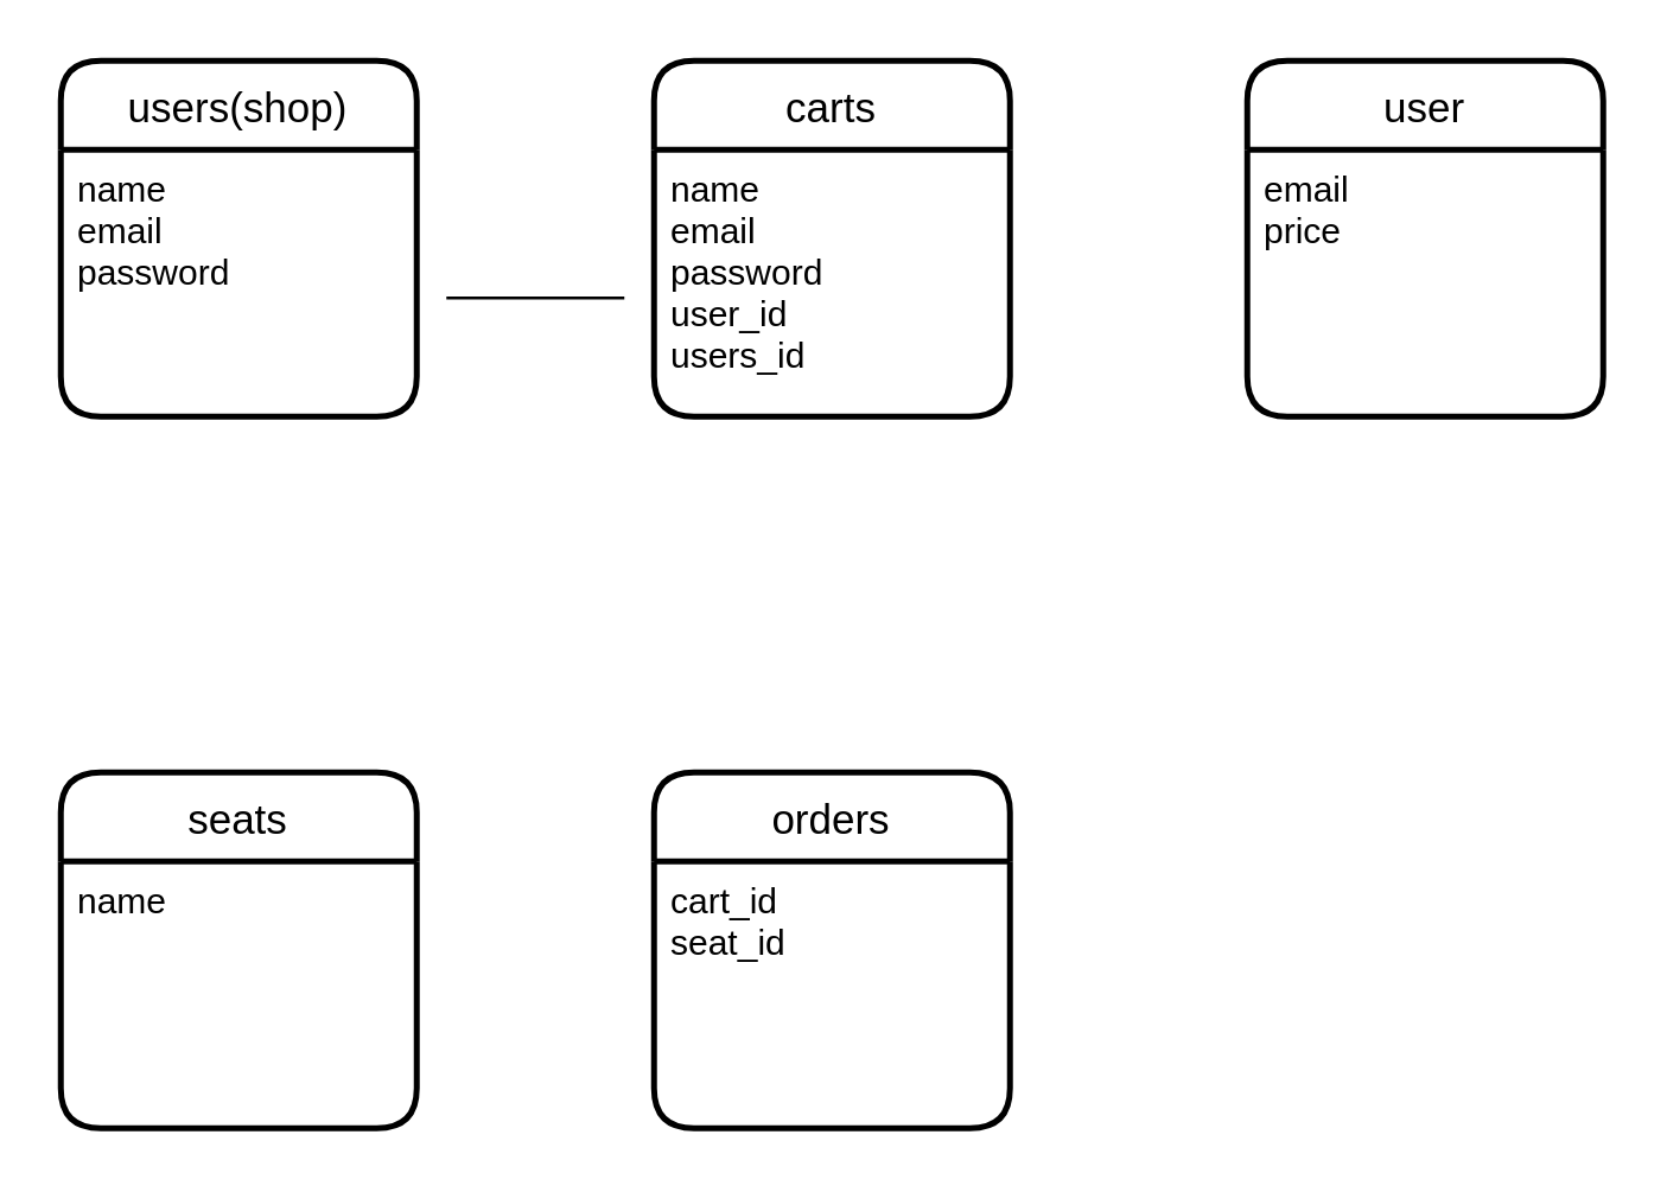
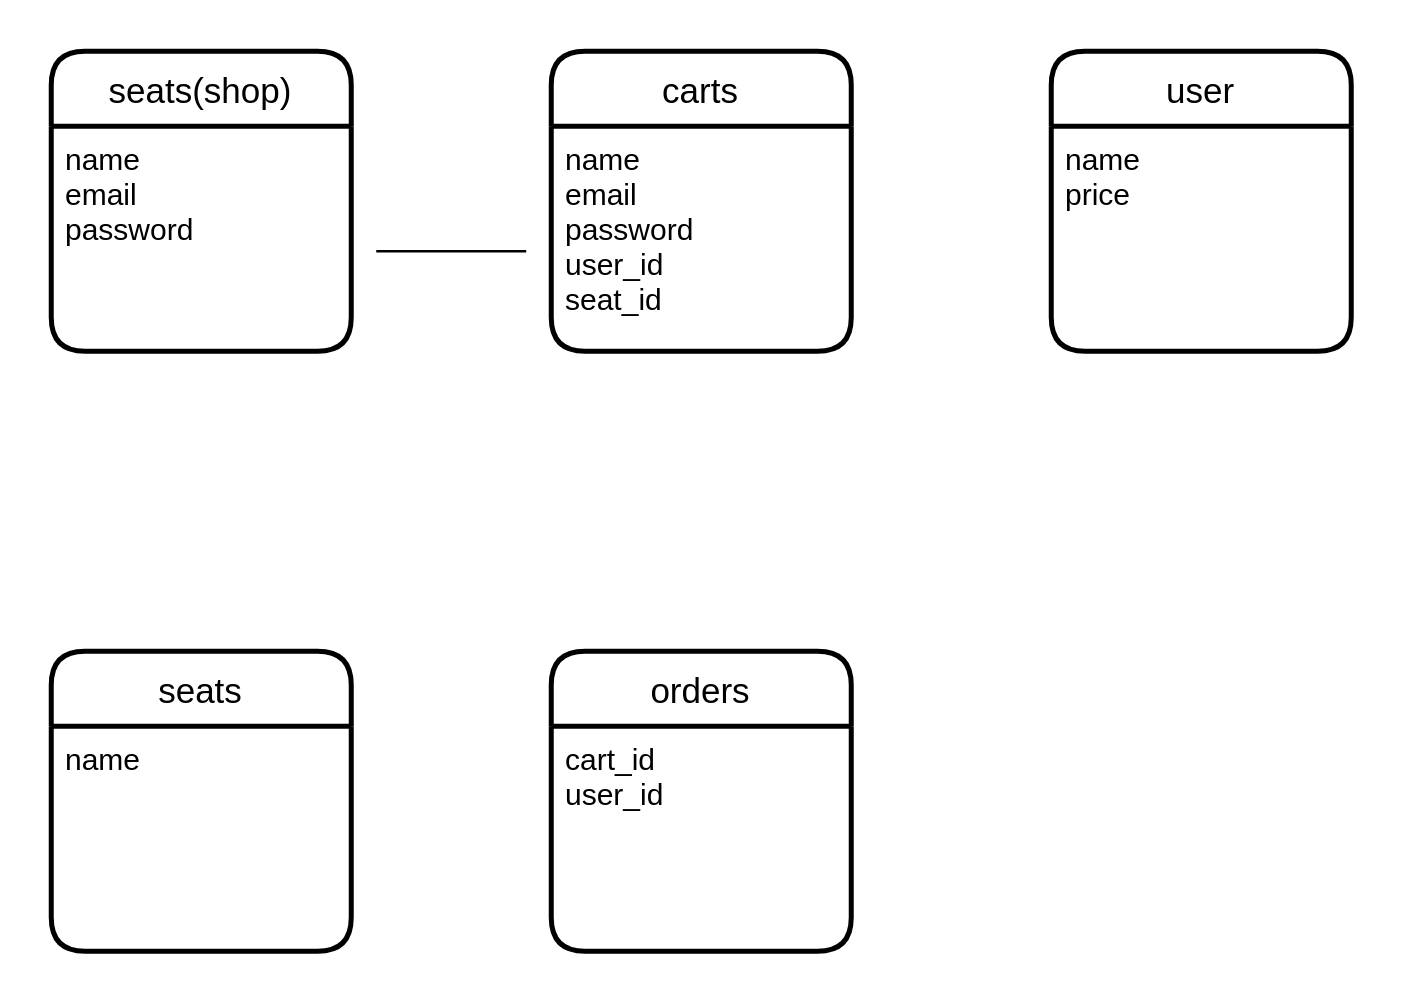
  <mxCell id="0" />
  <mxCell id="1" parent="0" />
- <mxCell id="2" value="users(shop)" style="swimlane;childLayout=stackLayout;horizontal=1;startSize=30;horizontalStack=0;rounded=1;fontSize=14;fontStyle=0;strokeWidth=2;resizeParent=0;resizeLast=1;shadow=0;dashed=0;align=center;" parent="1" vertex="1"><mxGeometry x="20" y="20" width="120" height="120" as="geometry" /></mxCell>
+ <mxCell id="2" value="seats(shop)" style="swimlane;childLayout=stackLayout;horizontal=1;startSize=30;horizontalStack=0;rounded=1;fontSize=14;fontStyle=0;strokeWidth=2;resizeParent=0;resizeLast=1;shadow=0;dashed=0;align=center;" parent="1" vertex="1"><mxGeometry x="20" y="20" width="120" height="120" as="geometry" /></mxCell>
  <mxCell id="3" value="name&#10;email&#10;password" style="align=left;strokeColor=none;fillColor=none;spacingLeft=4;fontSize=12;verticalAlign=top;resizable=0;rotatable=0;part=1;" parent="2" vertex="1"><mxGeometry y="30" width="120" height="90" as="geometry" /></mxCell>
  <mxCell id="4" value="carts" style="swimlane;childLayout=stackLayout;horizontal=1;startSize=30;horizontalStack=0;rounded=1;fontSize=14;fontStyle=0;strokeWidth=2;resizeParent=0;resizeLast=1;shadow=0;dashed=0;align=center;" vertex="1" parent="1"><mxGeometry x="220" y="20" width="120" height="120" as="geometry" /></mxCell>
- <mxCell id="5" value="name&#10;email&#10;password&#10;user_id&#10;users_id" style="align=left;strokeColor=none;fillColor=none;spacingLeft=4;fontSize=12;verticalAlign=top;resizable=0;rotatable=0;part=1;" vertex="1" parent="4"><mxGeometry y="30" width="120" height="90" as="geometry" /></mxCell>
+ <mxCell id="5" value="name&#10;email&#10;password&#10;user_id&#10;seat_id" style="align=left;strokeColor=none;fillColor=none;spacingLeft=4;fontSize=12;verticalAlign=top;resizable=0;rotatable=0;part=1;" vertex="1" parent="4"><mxGeometry y="30" width="120" height="90" as="geometry" /></mxCell>
  <mxCell id="6" value="user" style="swimlane;childLayout=stackLayout;horizontal=1;startSize=30;horizontalStack=0;rounded=1;fontSize=14;fontStyle=0;strokeWidth=2;resizeParent=0;resizeLast=1;shadow=0;dashed=0;align=center;" vertex="1" parent="1"><mxGeometry x="420" y="20" width="120" height="120" as="geometry" /></mxCell>
- <mxCell id="7" value="email&#10;price&#10;" style="align=left;strokeColor=none;fillColor=none;spacingLeft=4;fontSize=12;verticalAlign=top;resizable=0;rotatable=0;part=1;" vertex="1" parent="6"><mxGeometry y="30" width="120" height="90" as="geometry" /></mxCell>
+ <mxCell id="7" value="name&#10;price&#10;" style="align=left;strokeColor=none;fillColor=none;spacingLeft=4;fontSize=12;verticalAlign=top;resizable=0;rotatable=0;part=1;" vertex="1" parent="6"><mxGeometry y="30" width="120" height="90" as="geometry" /></mxCell>
  <mxCell id="8" value="seats" style="swimlane;childLayout=stackLayout;horizontal=1;startSize=30;horizontalStack=0;rounded=1;fontSize=14;fontStyle=0;strokeWidth=2;resizeParent=0;resizeLast=1;shadow=0;dashed=0;align=center;" vertex="1" parent="1"><mxGeometry x="20" y="260" width="120" height="120" as="geometry" /></mxCell>
  <mxCell id="9" value="name" style="align=left;strokeColor=none;fillColor=none;spacingLeft=4;fontSize=12;verticalAlign=top;resizable=0;rotatable=0;part=1;" vertex="1" parent="8"><mxGeometry y="30" width="120" height="90" as="geometry" /></mxCell>
  <mxCell id="10" value="orders" style="swimlane;childLayout=stackLayout;horizontal=1;startSize=30;horizontalStack=0;rounded=1;fontSize=14;fontStyle=0;strokeWidth=2;resizeParent=0;resizeLast=1;shadow=0;dashed=0;align=center;" vertex="1" parent="1"><mxGeometry x="220" y="260" width="120" height="120" as="geometry" /></mxCell>
- <mxCell id="11" value="cart_id&#10;seat_id" style="align=left;strokeColor=none;fillColor=none;spacingLeft=4;fontSize=12;verticalAlign=top;resizable=0;rotatable=0;part=1;" vertex="1" parent="10"><mxGeometry y="30" width="120" height="90" as="geometry" /></mxCell>
+ <mxCell id="11" value="cart_id&#10;user_id" style="align=left;strokeColor=none;fillColor=none;spacingLeft=4;fontSize=12;verticalAlign=top;resizable=0;rotatable=0;part=1;" vertex="1" parent="10"><mxGeometry y="30" width="120" height="90" as="geometry" /></mxCell>
  <mxCell id="12" value="" style="endArrow=none;html=1;rounded=0;" edge="1" parent="1"><mxGeometry relative="1" as="geometry"><mxPoint x="150" y="100" as="sourcePoint" /><mxPoint x="210" y="100" as="targetPoint" /></mxGeometry></mxCell>
